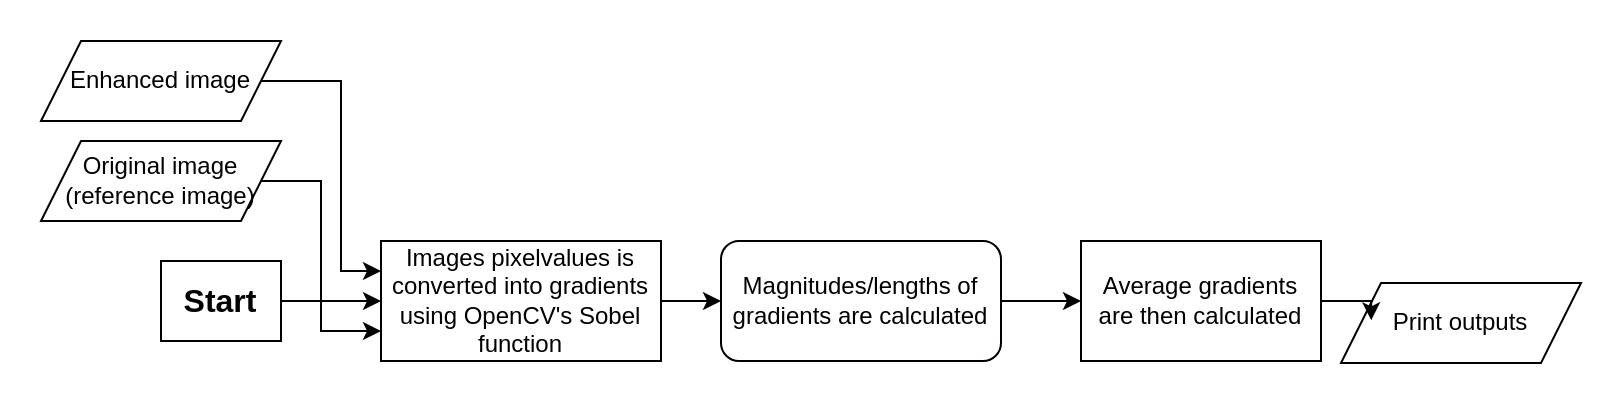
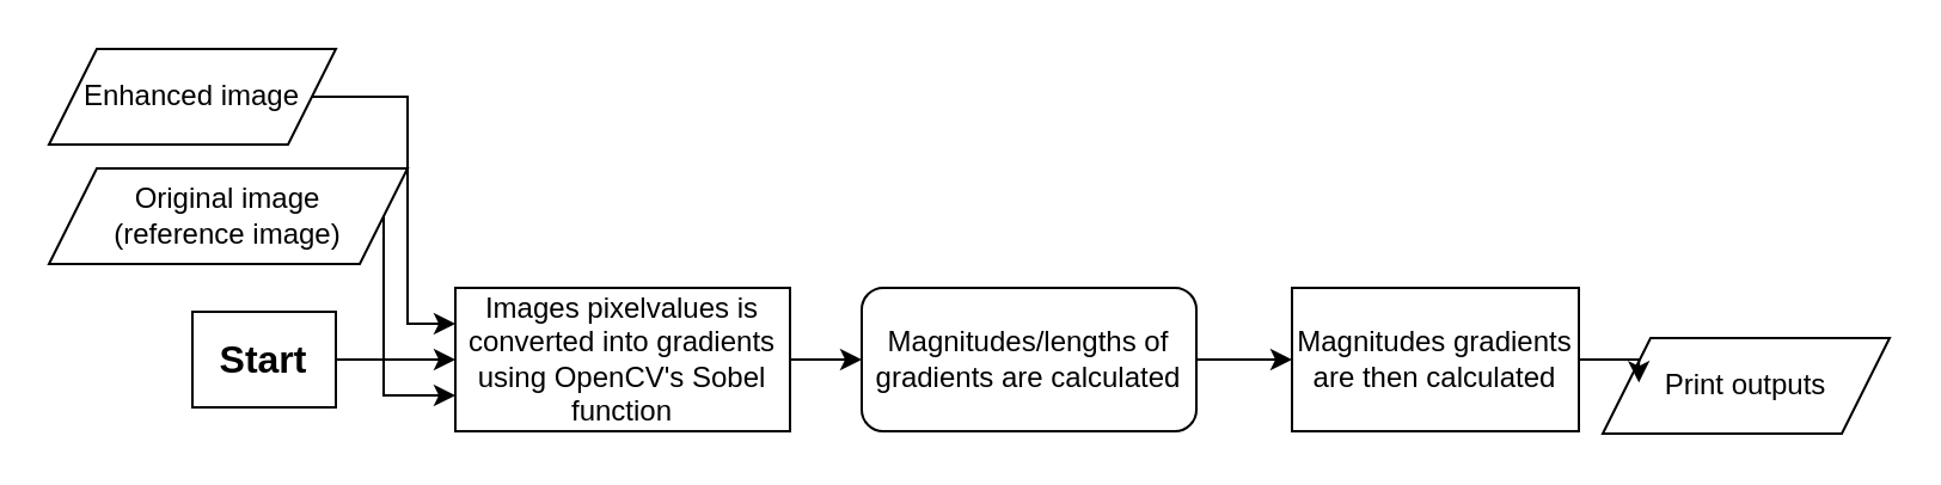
  <mxCell id="0" />
  <mxCell id="1" parent="0" />
  <mxCell id="2" style="edgeStyle=orthogonalEdgeStyle;rounded=0;orthogonalLoop=1;jettySize=auto;html=1;exitX=1;exitY=0.5;exitDx=0;exitDy=0;entryX=0;entryY=0.75;entryDx=0;entryDy=0;" edge="1" parent="1" source="3" target="10"><mxGeometry relative="1" as="geometry"><Array as="points"><mxPoint x="160" y="90" /><mxPoint x="160" y="165" /></Array></mxGeometry></mxCell>
- <mxCell id="3" value="Original image&lt;br&gt;(reference image)" style="shape=parallelogram;perimeter=parallelogramPerimeter;whiteSpace=wrap;html=1;fixedSize=1;" vertex="1" parent="1"><mxGeometry x="20" y="70" width="120" height="40" as="geometry" /></mxCell>
+ <mxCell id="3" value="Original image&lt;br&gt;(reference image)" style="shape=parallelogram;perimeter=parallelogramPerimeter;whiteSpace=wrap;html=1;fixedSize=1;" vertex="1" parent="1"><mxGeometry x="20" y="70" width="150" height="40" as="geometry" /></mxCell>
  <mxCell id="4" style="edgeStyle=orthogonalEdgeStyle;rounded=0;orthogonalLoop=1;jettySize=auto;html=1;exitX=1;exitY=0.5;exitDx=0;exitDy=0;entryX=0;entryY=0.25;entryDx=0;entryDy=0;" edge="1" parent="1" source="5" target="10"><mxGeometry relative="1" as="geometry"><Array as="points"><mxPoint x="170" y="40" /><mxPoint x="170" y="135" /></Array></mxGeometry></mxCell>
  <mxCell id="5" value="Enhanced image" style="shape=parallelogram;perimeter=parallelogramPerimeter;whiteSpace=wrap;html=1;fixedSize=1;" vertex="1" parent="1"><mxGeometry x="20" y="20" width="120" height="40" as="geometry" /></mxCell>
  <mxCell id="6" style="edgeStyle=orthogonalEdgeStyle;rounded=0;orthogonalLoop=1;jettySize=auto;html=1;exitX=1;exitY=0.5;exitDx=0;exitDy=0;entryX=0;entryY=0.5;entryDx=0;entryDy=0;" edge="1" parent="1" source="7" target="10"><mxGeometry relative="1" as="geometry" /></mxCell>
  <mxCell id="7" value="&lt;b&gt;&lt;font style=&quot;font-size: 16px;&quot;&gt;Start&lt;/font&gt;&lt;/b&gt;" style="whiteSpace=wrap;html=1;rounded=0;" vertex="1" parent="1"><mxGeometry x="80" y="130" width="60" height="40" as="geometry" /></mxCell>
  <mxCell id="8" value="Print outputs" style="shape=parallelogram;perimeter=parallelogramPerimeter;whiteSpace=wrap;html=1;fixedSize=1;" vertex="1" parent="1"><mxGeometry x="670" y="141" width="120" height="40" as="geometry" /></mxCell>
  <mxCell id="9" style="edgeStyle=orthogonalEdgeStyle;rounded=0;orthogonalLoop=1;jettySize=auto;html=1;exitX=1;exitY=0.5;exitDx=0;exitDy=0;entryX=0;entryY=0.5;entryDx=0;entryDy=0;" edge="1" parent="1" source="10" target="12"><mxGeometry relative="1" as="geometry" /></mxCell>
  <mxCell id="10" value="Images pixelvalues is converted into gradients using OpenCV's Sobel function" style="rounded=0;whiteSpace=wrap;html=1;" vertex="1" parent="1"><mxGeometry x="190" y="120" width="140" height="60" as="geometry" /></mxCell>
  <mxCell id="11" style="edgeStyle=orthogonalEdgeStyle;rounded=0;orthogonalLoop=1;jettySize=auto;html=1;exitX=1;exitY=0.5;exitDx=0;exitDy=0;entryX=0;entryY=0.5;entryDx=0;entryDy=0;" edge="1" parent="1" source="12" target="13"><mxGeometry relative="1" as="geometry" /></mxCell>
  <mxCell id="12" value="Magnitudes/lengths of gradients are calculated" style="whiteSpace=wrap;html=1;rounded=1;" vertex="1" parent="1"><mxGeometry x="360" y="120" width="140" height="60" as="geometry" /></mxCell>
- <mxCell id="13" value="Average gradients &lt;br&gt;are then calculated" style="whiteSpace=wrap;html=1;rounded=0;" vertex="1" parent="1"><mxGeometry x="540" y="120" width="120" height="60" as="geometry" /></mxCell>
+ <mxCell id="13" value="Magnitudes gradients &lt;br&gt;are then calculated" style="whiteSpace=wrap;html=1;rounded=0;" vertex="1" parent="1"><mxGeometry x="540" y="120" width="120" height="60" as="geometry" /></mxCell>
  <mxCell id="14" style="edgeStyle=orthogonalEdgeStyle;rounded=0;orthogonalLoop=1;jettySize=auto;html=1;exitX=1;exitY=0.5;exitDx=0;exitDy=0;entryX=0.126;entryY=0.467;entryDx=0;entryDy=0;entryPerimeter=0;" edge="1" parent="1" source="13" target="8"><mxGeometry relative="1" as="geometry" /></mxCell>
